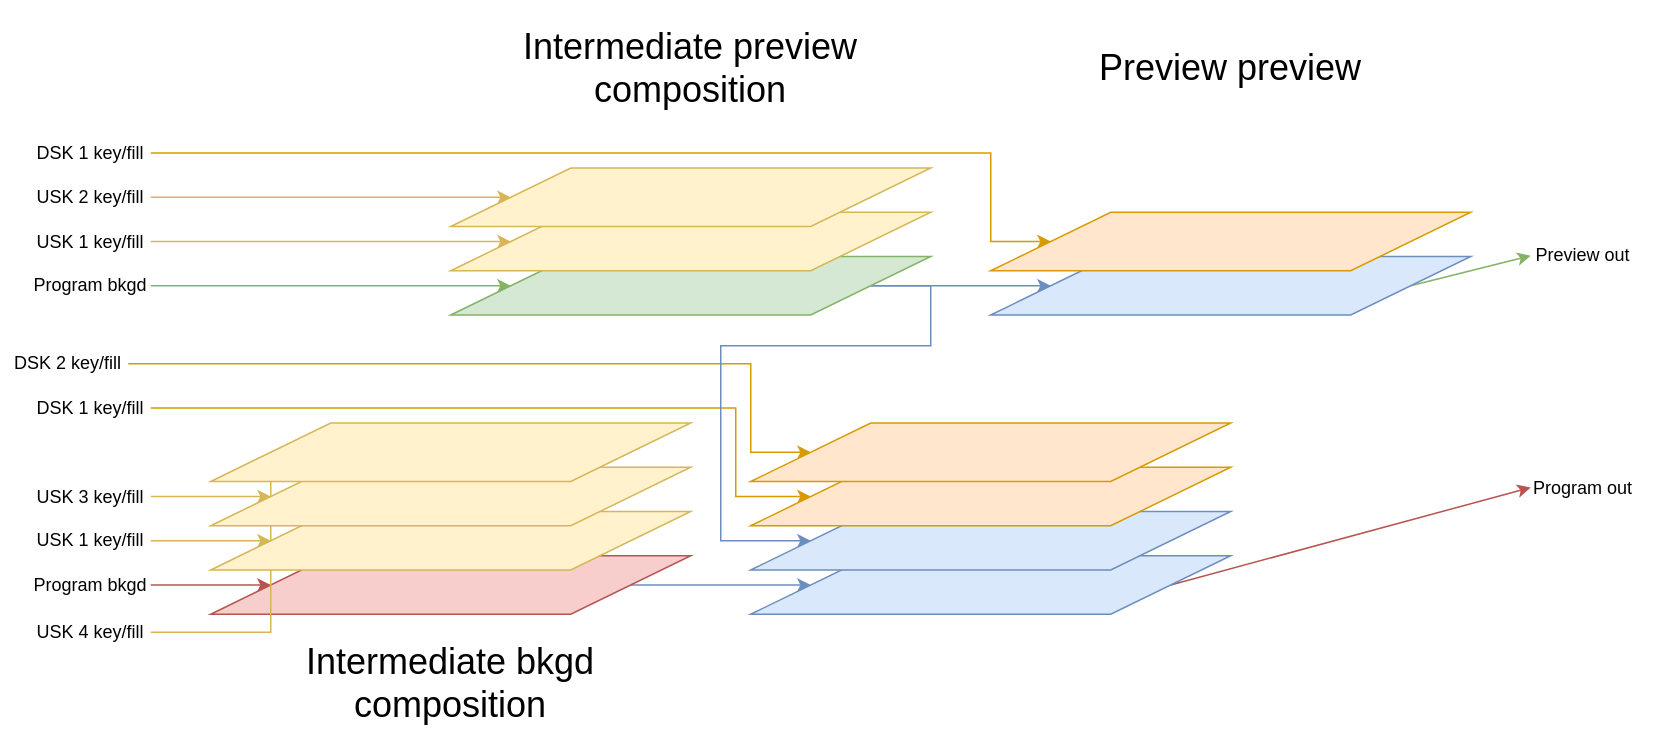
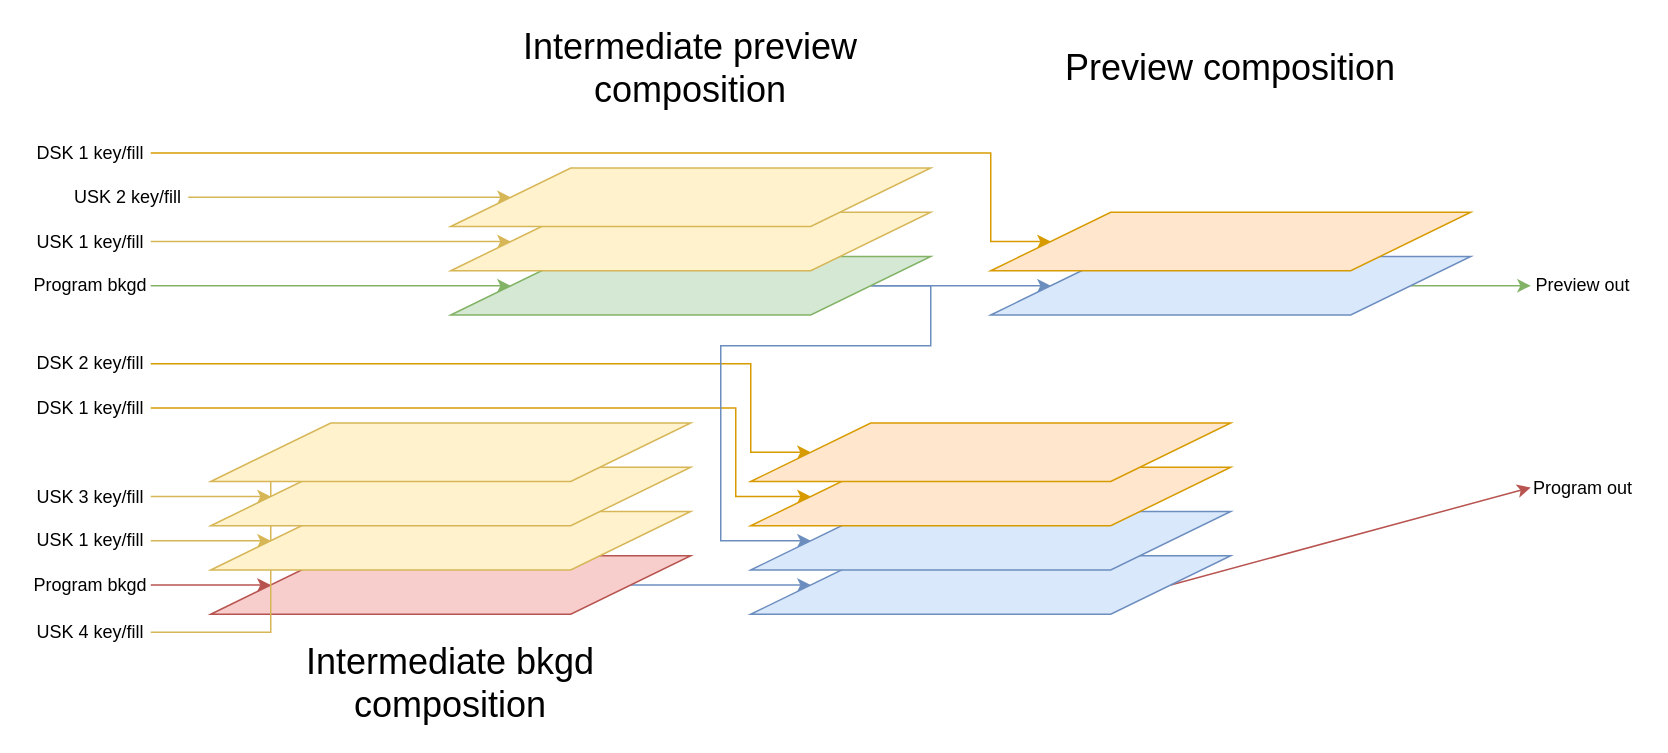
  <mxCell id="0" />
  <mxCell id="1" parent="0" />
  <mxCell id="2" style="edgeStyle=none;rounded=0;orthogonalLoop=1;jettySize=auto;html=1;entryX=0;entryY=0.5;entryDx=0;entryDy=0;fillColor=#f8cecc;strokeColor=#b85450;exitX=1;exitY=0.5;exitDx=0;exitDy=0;" edge="1" parent="1" source="38" target="35"><mxGeometry relative="1" as="geometry"><mxPoint x="80" y="-180" as="sourcePoint" /></mxGeometry></mxCell>
  <mxCell id="3" style="edgeStyle=orthogonalEdgeStyle;rounded=0;orthogonalLoop=1;jettySize=auto;html=1;exitX=1;exitY=0.5;exitDx=0;exitDy=0;entryX=0;entryY=0.5;entryDx=0;entryDy=0;fontSize=24;fillColor=#dae8fc;strokeColor=#6c8ebf;" edge="1" parent="1" source="4" target="38"><mxGeometry relative="1" as="geometry" /></mxCell>
  <mxCell id="4" value="" style="shape=parallelogram;perimeter=parallelogramPerimeter;whiteSpace=wrap;html=1;fixedSize=1;size=80;fillColor=#f8cecc;strokeColor=#b85450;" vertex="1" parent="1"><mxGeometry x="140" y="370" width="320" height="39" as="geometry" /></mxCell>
  <mxCell id="5" style="edgeStyle=orthogonalEdgeStyle;rounded=0;orthogonalLoop=1;jettySize=auto;html=1;exitX=1;exitY=0.5;exitDx=0;exitDy=0;entryX=0;entryY=0.5;entryDx=0;entryDy=0;fillColor=#fff2cc;strokeColor=#d6b656;" edge="1" parent="1" source="6" target="18"><mxGeometry relative="1" as="geometry"><mxPoint x="195" y="270.5" as="targetPoint" /></mxGeometry></mxCell>
  <mxCell id="6" value="USK 3 key/fill" style="text;html=1;strokeColor=none;fillColor=none;align=center;verticalAlign=middle;whiteSpace=wrap;rounded=0;" vertex="1" parent="1"><mxGeometry x="20" y="320.5" width="80" height="20" as="geometry" /></mxCell>
  <mxCell id="7" style="edgeStyle=orthogonalEdgeStyle;rounded=0;orthogonalLoop=1;jettySize=auto;html=1;exitX=1;exitY=0.5;exitDx=0;exitDy=0;entryX=0;entryY=0.5;entryDx=0;entryDy=0;fillColor=#f8cecc;strokeColor=#b85450;" edge="1" parent="1" source="8" target="4"><mxGeometry relative="1" as="geometry" /></mxCell>
  <mxCell id="8" value="Program bkgd" style="text;html=1;strokeColor=none;fillColor=none;align=center;verticalAlign=middle;whiteSpace=wrap;rounded=0;" vertex="1" parent="1"><mxGeometry x="20" y="379.5" width="80" height="20" as="geometry" /></mxCell>
  <mxCell id="9" style="edgeStyle=orthogonalEdgeStyle;rounded=0;orthogonalLoop=1;jettySize=auto;html=1;exitX=1;exitY=0.5;exitDx=0;exitDy=0;entryX=0;entryY=0.5;entryDx=0;entryDy=0;fillColor=#fff2cc;strokeColor=#d6b656;" edge="1" parent="1" source="10" target="17"><mxGeometry relative="1" as="geometry"><mxPoint x="195" y="340" as="targetPoint" /></mxGeometry></mxCell>
  <mxCell id="10" value="USK 1 key/fill" style="text;html=1;strokeColor=none;fillColor=none;align=center;verticalAlign=middle;whiteSpace=wrap;rounded=0;" vertex="1" parent="1"><mxGeometry x="20" y="350" width="80" height="20" as="geometry" /></mxCell>
  <mxCell id="11" style="edgeStyle=orthogonalEdgeStyle;rounded=0;orthogonalLoop=1;jettySize=auto;html=1;exitX=1;exitY=0.5;exitDx=0;exitDy=0;entryX=0;entryY=0.5;entryDx=0;entryDy=0;fillColor=#fff2cc;strokeColor=#d6b656;" edge="1" parent="1" source="12" target="19"><mxGeometry relative="1" as="geometry"><mxPoint x="195" y="219.5" as="targetPoint" /></mxGeometry></mxCell>
  <mxCell id="12" value="USK 4 key/fill" style="text;html=1;strokeColor=none;fillColor=none;align=center;verticalAlign=middle;whiteSpace=wrap;rounded=0;" vertex="1" parent="1"><mxGeometry x="20" y="411" width="80" height="20" as="geometry" /></mxCell>
  <mxCell id="13" style="edgeStyle=orthogonalEdgeStyle;rounded=0;orthogonalLoop=1;jettySize=auto;html=1;exitX=1;exitY=0.5;exitDx=0;exitDy=0;entryX=0;entryY=0.5;entryDx=0;entryDy=0;fillColor=#ffe6cc;strokeColor=#d79b00;" edge="1" parent="1" source="14" target="40"><mxGeometry relative="1" as="geometry"><mxPoint x="180" y="271.5" as="targetPoint" /><Array as="points"><mxPoint x="490" y="272" /><mxPoint x="490" y="331" /></Array></mxGeometry></mxCell>
  <mxCell id="14" value="DSK 1 key/fill" style="text;html=1;strokeColor=none;fillColor=none;align=center;verticalAlign=middle;whiteSpace=wrap;rounded=0;" vertex="1" parent="1"><mxGeometry x="20" y="261.5" width="80" height="20" as="geometry" /></mxCell>
  <mxCell id="15" style="edgeStyle=orthogonalEdgeStyle;rounded=0;orthogonalLoop=1;jettySize=auto;html=1;exitX=1;exitY=0.5;exitDx=0;exitDy=0;entryX=0;entryY=0.5;entryDx=0;entryDy=0;fillColor=#ffe6cc;strokeColor=#d79b00;" edge="1" parent="1" source="16" target="41"><mxGeometry relative="1" as="geometry"><mxPoint x="180" y="242" as="targetPoint" /><Array as="points"><mxPoint x="500" y="242" /><mxPoint x="500" y="301" /></Array></mxGeometry></mxCell>
- <mxCell id="16" value="DSK 2 key/fill" style="text;html=1;strokeColor=none;fillColor=none;align=center;verticalAlign=middle;whiteSpace=wrap;rounded=0;" vertex="1" parent="1"><mxGeometry x="5" y="232" width="80" height="20" as="geometry" /></mxCell>
+ <mxCell id="16" value="DSK 2 key/fill" style="text;html=1;strokeColor=none;fillColor=none;align=center;verticalAlign=middle;whiteSpace=wrap;rounded=0;" vertex="1" parent="1"><mxGeometry x="20" y="232" width="80" height="20" as="geometry" /></mxCell>
  <mxCell id="17" value="" style="shape=parallelogram;perimeter=parallelogramPerimeter;whiteSpace=wrap;html=1;fixedSize=1;size=80;fillColor=#fff2cc;strokeColor=#d6b656;" vertex="1" parent="1"><mxGeometry x="140" y="340.5" width="320" height="39" as="geometry" /></mxCell>
  <mxCell id="18" value="" style="shape=parallelogram;perimeter=parallelogramPerimeter;whiteSpace=wrap;html=1;fixedSize=1;size=80;fillColor=#fff2cc;strokeColor=#d6b656;" vertex="1" parent="1"><mxGeometry x="140" y="311" width="320" height="39" as="geometry" /></mxCell>
  <mxCell id="19" value="" style="shape=parallelogram;perimeter=parallelogramPerimeter;whiteSpace=wrap;html=1;fixedSize=1;size=80;fillColor=#fff2cc;strokeColor=#d6b656;" vertex="1" parent="1"><mxGeometry x="140" y="281.5" width="320" height="39" as="geometry" /></mxCell>
  <mxCell id="20" style="edgeStyle=none;rounded=0;orthogonalLoop=1;jettySize=auto;html=1;entryX=0;entryY=0.5;entryDx=0;entryDy=0;fillColor=#d5e8d4;strokeColor=#82b366;exitX=1;exitY=0.5;exitDx=0;exitDy=0;" edge="1" parent="1" source="42" target="34"><mxGeometry relative="1" as="geometry"><mxPoint x="630" y="-120" as="sourcePoint" /></mxGeometry></mxCell>
  <mxCell id="21" style="edgeStyle=orthogonalEdgeStyle;rounded=0;orthogonalLoop=1;jettySize=auto;html=1;exitX=1;exitY=0.5;exitDx=0;exitDy=0;entryX=0;entryY=0.5;entryDx=0;entryDy=0;fontSize=24;fillColor=#dae8fc;strokeColor=#6c8ebf;" edge="1" parent="1" source="23" target="39"><mxGeometry relative="1" as="geometry"><Array as="points"><mxPoint x="620" y="190" /><mxPoint x="620" y="230" /><mxPoint x="480" y="230" /><mxPoint x="480" y="360" /></Array></mxGeometry></mxCell>
  <mxCell id="22" style="edgeStyle=orthogonalEdgeStyle;rounded=0;orthogonalLoop=1;jettySize=auto;html=1;exitX=1;exitY=0.5;exitDx=0;exitDy=0;entryX=0;entryY=0.5;entryDx=0;entryDy=0;fontSize=24;fillColor=#dae8fc;strokeColor=#6c8ebf;" edge="1" parent="1" source="23" target="42"><mxGeometry relative="1" as="geometry" /></mxCell>
  <mxCell id="23" value="" style="shape=parallelogram;perimeter=parallelogramPerimeter;whiteSpace=wrap;html=1;fixedSize=1;size=80;fillColor=#d5e8d4;strokeColor=#82b366;" vertex="1" parent="1"><mxGeometry x="300" y="170.5" width="320" height="39" as="geometry" /></mxCell>
  <mxCell id="24" style="edgeStyle=orthogonalEdgeStyle;rounded=0;orthogonalLoop=1;jettySize=auto;html=1;exitX=1;exitY=0.5;exitDx=0;exitDy=0;entryX=0;entryY=0.5;entryDx=0;entryDy=0;fillColor=#fff2cc;strokeColor=#d6b656;" edge="1" parent="1" source="25" target="33"><mxGeometry relative="1" as="geometry"><mxPoint x="355" y="71" as="targetPoint" /></mxGeometry></mxCell>
- <mxCell id="25" value="USK 2 key/fill" style="text;html=1;strokeColor=none;fillColor=none;align=center;verticalAlign=middle;whiteSpace=wrap;rounded=0;" vertex="1" parent="1"><mxGeometry x="20" y="121" width="80" height="20" as="geometry" /></mxCell>
+ <mxCell id="25" value="USK 2 key/fill" style="text;html=1;strokeColor=none;fillColor=none;align=center;verticalAlign=middle;whiteSpace=wrap;rounded=0;" vertex="1" parent="1"><mxGeometry x="45" y="121" width="80" height="20" as="geometry" /></mxCell>
  <mxCell id="26" style="edgeStyle=orthogonalEdgeStyle;rounded=0;orthogonalLoop=1;jettySize=auto;html=1;exitX=1;exitY=0.5;exitDx=0;exitDy=0;entryX=0;entryY=0.5;entryDx=0;entryDy=0;fillColor=#d5e8d4;strokeColor=#82b366;" edge="1" parent="1" source="27" target="23"><mxGeometry relative="1" as="geometry" /></mxCell>
  <mxCell id="27" value="Program bkgd" style="text;html=1;strokeColor=none;fillColor=none;align=center;verticalAlign=middle;whiteSpace=wrap;rounded=0;" vertex="1" parent="1"><mxGeometry x="20" y="180" width="80" height="20" as="geometry" /></mxCell>
  <mxCell id="28" style="edgeStyle=orthogonalEdgeStyle;rounded=0;orthogonalLoop=1;jettySize=auto;html=1;exitX=1;exitY=0.5;exitDx=0;exitDy=0;entryX=0;entryY=0.5;entryDx=0;entryDy=0;fillColor=#fff2cc;strokeColor=#d6b656;" edge="1" parent="1" source="29" target="32"><mxGeometry relative="1" as="geometry"><mxPoint x="355" y="140.5" as="targetPoint" /></mxGeometry></mxCell>
  <mxCell id="29" value="USK 1 key/fill" style="text;html=1;strokeColor=none;fillColor=none;align=center;verticalAlign=middle;whiteSpace=wrap;rounded=0;" vertex="1" parent="1"><mxGeometry x="20" y="150.5" width="80" height="20" as="geometry" /></mxCell>
  <mxCell id="30" style="edgeStyle=orthogonalEdgeStyle;rounded=0;orthogonalLoop=1;jettySize=auto;html=1;exitX=1;exitY=0.5;exitDx=0;exitDy=0;entryX=0;entryY=0.5;entryDx=0;entryDy=0;fillColor=#ffe6cc;strokeColor=#d79b00;" edge="1" parent="1" source="31" target="43"><mxGeometry relative="1" as="geometry"><mxPoint x="355" y="81.5" as="targetPoint" /><Array as="points"><mxPoint x="660" y="102" /><mxPoint x="660" y="161" /></Array></mxGeometry></mxCell>
  <mxCell id="31" value="DSK 1 key/fill" style="text;html=1;strokeColor=none;fillColor=none;align=center;verticalAlign=middle;whiteSpace=wrap;rounded=0;" vertex="1" parent="1"><mxGeometry x="20" y="91.5" width="80" height="20" as="geometry" /></mxCell>
  <mxCell id="32" value="" style="shape=parallelogram;perimeter=parallelogramPerimeter;whiteSpace=wrap;html=1;fixedSize=1;size=80;fillColor=#fff2cc;strokeColor=#d6b656;" vertex="1" parent="1"><mxGeometry x="300" y="141" width="320" height="39" as="geometry" /></mxCell>
  <mxCell id="33" value="" style="shape=parallelogram;perimeter=parallelogramPerimeter;whiteSpace=wrap;html=1;fixedSize=1;size=80;fillColor=#fff2cc;strokeColor=#d6b656;" vertex="1" parent="1"><mxGeometry x="300" y="111.5" width="320" height="39" as="geometry" /></mxCell>
- <mxCell id="34" value="Preview out" style="text;html=1;strokeColor=none;fillColor=none;align=center;verticalAlign=middle;whiteSpace=wrap;rounded=0;" vertex="1" parent="1"><mxGeometry x="1020" y="160" width="70" height="20" as="geometry" /></mxCell>
+ <mxCell id="34" value="Preview out" style="text;html=1;strokeColor=none;fillColor=none;align=center;verticalAlign=middle;whiteSpace=wrap;rounded=0;" vertex="1" parent="1"><mxGeometry x="1020" y="180" width="70" height="20" as="geometry" /></mxCell>
  <mxCell id="35" value="Program out" style="text;html=1;strokeColor=none;fillColor=none;align=center;verticalAlign=middle;whiteSpace=wrap;rounded=0;" vertex="1" parent="1"><mxGeometry x="1020" y="314.5" width="70" height="20" as="geometry" /></mxCell>
  <mxCell id="36" value="Intermediate preview composition" style="text;html=1;strokeColor=none;fillColor=none;align=center;verticalAlign=middle;whiteSpace=wrap;rounded=0;fontSize=24;" vertex="1" parent="1"><mxGeometry x="342" y="20" width="236" height="50" as="geometry" /></mxCell>
  <mxCell id="37" value="Intermediate bkgd composition" style="text;html=1;strokeColor=none;fillColor=none;align=center;verticalAlign=middle;whiteSpace=wrap;rounded=0;fontSize=24;" vertex="1" parent="1"><mxGeometry x="182" y="430" width="236" height="50" as="geometry" /></mxCell>
  <mxCell id="38" value="" style="shape=parallelogram;perimeter=parallelogramPerimeter;whiteSpace=wrap;html=1;fixedSize=1;size=80;fillColor=#dae8fc;strokeColor=#6c8ebf;" vertex="1" parent="1"><mxGeometry x="500" y="370" width="320" height="39" as="geometry" /></mxCell>
  <mxCell id="39" value="" style="shape=parallelogram;perimeter=parallelogramPerimeter;whiteSpace=wrap;html=1;fixedSize=1;size=80;fillColor=#dae8fc;strokeColor=#6c8ebf;" vertex="1" parent="1"><mxGeometry x="500" y="340.5" width="320" height="39" as="geometry" /></mxCell>
  <mxCell id="40" value="" style="shape=parallelogram;perimeter=parallelogramPerimeter;whiteSpace=wrap;html=1;fixedSize=1;size=80;fillColor=#ffe6cc;strokeColor=#d79b00;" vertex="1" parent="1"><mxGeometry x="500" y="311" width="320" height="39" as="geometry" /></mxCell>
  <mxCell id="41" value="" style="shape=parallelogram;perimeter=parallelogramPerimeter;whiteSpace=wrap;html=1;fixedSize=1;size=80;fillColor=#ffe6cc;strokeColor=#d79b00;" vertex="1" parent="1"><mxGeometry x="500" y="281.5" width="320" height="39" as="geometry" /></mxCell>
  <mxCell id="42" value="" style="shape=parallelogram;perimeter=parallelogramPerimeter;whiteSpace=wrap;html=1;fixedSize=1;size=80;fillColor=#dae8fc;strokeColor=#6c8ebf;" vertex="1" parent="1"><mxGeometry x="660" y="170.5" width="320" height="39" as="geometry" /></mxCell>
  <mxCell id="43" value="" style="shape=parallelogram;perimeter=parallelogramPerimeter;whiteSpace=wrap;html=1;fixedSize=1;size=80;fillColor=#ffe6cc;strokeColor=#d79b00;" vertex="1" parent="1"><mxGeometry x="660" y="141" width="320" height="39" as="geometry" /></mxCell>
- <mxCell id="44" value="Preview preview" style="text;html=1;strokeColor=none;fillColor=none;align=center;verticalAlign=middle;whiteSpace=wrap;rounded=0;fontSize=24;" vertex="1" parent="1"><mxGeometry x="702" y="20" width="236" height="50" as="geometry" /></mxCell>
+ <mxCell id="44" value="Preview composition" style="text;html=1;strokeColor=none;fillColor=none;align=center;verticalAlign=middle;whiteSpace=wrap;rounded=0;fontSize=24;" vertex="1" parent="1"><mxGeometry x="702" y="20" width="236" height="50" as="geometry" /></mxCell>
